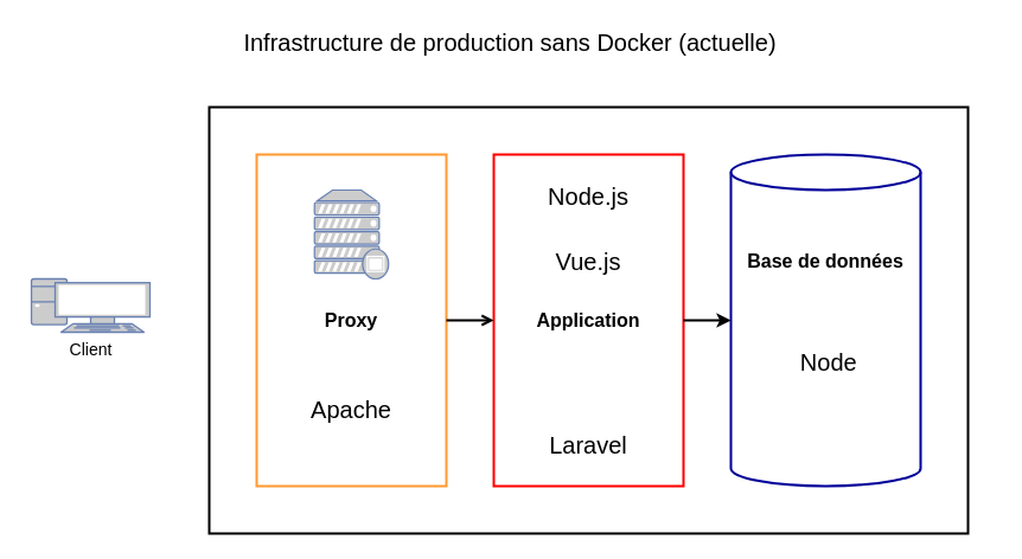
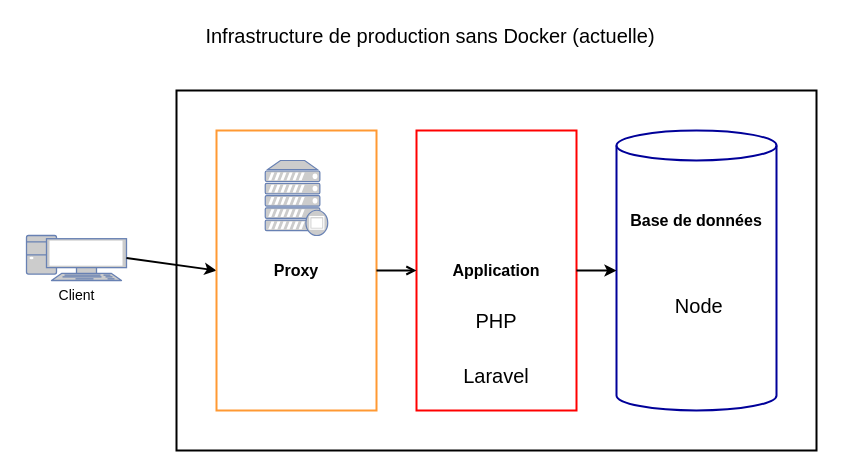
  <mxCell id="0" />
  <mxCell id="1" parent="0" />
  <mxCell id="2" value="Infrastructure de production sans Docker (actuelle)" style="text;html=1;strokeColor=none;fillColor=none;align=center;verticalAlign=middle;whiteSpace=wrap;rounded=0;fontSize=20;fontStyle=0" parent="1" vertex="1"><mxGeometry x="20" width="820" height="30" as="geometry" y="20" /></mxCell>
  <mxCell id="3" value="" style="rounded=0;whiteSpace=wrap;html=1;fillColor=none;strokeWidth=2;" parent="1" vertex="1"><mxGeometry x="176" y="90" width="640" height="360" as="geometry" /></mxCell>
  <mxCell id="4" value="Application" style="rounded=0;whiteSpace=wrap;html=1;strokeWidth=2;fillColor=none;fontSize=16;strokeColor=#FF0000;fontStyle=1" parent="1" vertex="1"><mxGeometry x="416" y="130" width="160" height="280" as="geometry" /></mxCell>
  <mxCell id="5" value="" style="shape=cylinder3;whiteSpace=wrap;html=1;boundedLbl=1;backgroundOutline=1;size=15;strokeWidth=2;fillColor=none;fontSize=14;strokeColor=#000099;" parent="1" vertex="1"><mxGeometry x="616" y="130" width="160" height="280" as="geometry" /></mxCell>
  <mxCell id="6" value="Base de données" style="text;html=1;strokeColor=none;fillColor=none;align=center;verticalAlign=middle;whiteSpace=wrap;rounded=0;fontSize=16;fontStyle=1" parent="1" vertex="1"><mxGeometry x="616" y="205" width="160" height="30" as="geometry" /></mxCell>
  <mxCell id="7" value="Client" style="fontColor=#000000;verticalAlign=top;verticalLabelPosition=bottom;labelPosition=center;align=center;html=1;outlineConnect=0;fillColor=#CCCCCC;strokeColor=#6881B3;gradientColor=none;gradientDirection=north;strokeWidth=2;shape=mxgraph.networks.pc;fontSize=14;" parent="1" vertex="1"><mxGeometry x="26" y="235" width="100" height="45" as="geometry" /></mxCell>
+ <mxCell id="8" value="" style="endArrow=classic;html=1;rounded=0;exitX=1;exitY=0.5;exitDx=0;exitDy=0;exitPerimeter=0;entryX=0;entryY=0.5;entryDx=0;entryDy=0;strokeWidth=2;" parent="1" source="7" target="9" edge="1"><mxGeometry width="50" height="50" relative="1" as="geometry"><mxPoint x="76" y="220" as="sourcePoint" /><mxPoint x="166" y="270" as="targetPoint" /></mxGeometry></mxCell>
  <mxCell id="9" value="Proxy" style="rounded=0;whiteSpace=wrap;html=1;strokeWidth=2;fillColor=none;fontSize=16;strokeColor=#FF9933;fontStyle=1" parent="1" vertex="1"><mxGeometry x="216" y="130" width="160" height="280" as="geometry" /></mxCell>
  <mxCell id="10" value="" style="endArrow=open;html=1;rounded=0;exitX=1;exitY=0.5;exitDx=0;exitDy=0;entryX=0;entryY=0.5;entryDx=0;entryDy=0;strokeWidth=2;" parent="1" source="9" target="4" edge="1"><mxGeometry width="50" height="50" relative="1" as="geometry"><mxPoint x="6" y="409" as="sourcePoint" /><mxPoint x="116" y="409" as="targetPoint" /></mxGeometry></mxCell>
  <mxCell id="11" value="" style="endArrow=classic;html=1;rounded=0;entryX=0;entryY=0.5;entryDx=0;entryDy=0;strokeWidth=2;entryPerimeter=0;exitX=1;exitY=0.5;exitDx=0;exitDy=0;" parent="1" source="4" target="5" edge="1"><mxGeometry width="50" height="50" relative="1" as="geometry"><mxPoint x="386" y="280" as="sourcePoint" /><mxPoint x="446" y="280" as="targetPoint" /></mxGeometry></mxCell>
  <mxCell id="12" value="" style="fontColor=#0066CC;verticalAlign=top;verticalLabelPosition=bottom;labelPosition=center;align=center;html=1;outlineConnect=0;fillColor=#CCCCCC;strokeColor=#6881B3;gradientColor=none;gradientDirection=north;strokeWidth=2;shape=mxgraph.networks.proxy_server;" parent="1" vertex="1"><mxGeometry x="264.75" y="160" width="62.5" height="75" as="geometry" /></mxCell>
- <mxCell id="13" value="Apache" style="text;html=1;strokeColor=none;fillColor=none;align=center;verticalAlign=middle;whiteSpace=wrap;rounded=0;fontSize=20;" vertex="1" parent="1"><mxGeometry x="216" y="330" width="160" height="30" as="geometry" /></mxCell>
- <mxCell id="14" value="Node.js" style="text;html=1;strokeColor=none;fillColor=none;align=center;verticalAlign=middle;whiteSpace=wrap;rounded=0;fontSize=20;" vertex="1" parent="1"><mxGeometry x="416" y="150" width="160" height="30" as="geometry" /></mxCell>
- <mxCell id="15" value="Vue.js" style="text;html=1;strokeColor=none;fillColor=none;align=center;verticalAlign=middle;whiteSpace=wrap;rounded=0;fontSize=20;" vertex="1" parent="1"><mxGeometry x="416" y="205" width="160" height="30" as="geometry" /></mxCell>
+ <mxCell id="16" value="PHP" style="text;html=1;strokeColor=none;fillColor=none;align=center;verticalAlign=middle;whiteSpace=wrap;rounded=0;fontSize=20;" vertex="1" parent="1"><mxGeometry x="416" y="305" width="160" height="30" as="geometry" /></mxCell>
  <mxCell id="17" value="Laravel" style="text;html=1;strokeColor=none;fillColor=none;align=center;verticalAlign=middle;whiteSpace=wrap;rounded=0;fontSize=20;" vertex="1" parent="1"><mxGeometry x="416" y="360" width="160" height="30" as="geometry" /></mxCell>
  <mxCell id="18" value="&amp;nbsp;Node" style="text;html=1;strokeColor=none;fillColor=none;align=center;verticalAlign=middle;whiteSpace=wrap;rounded=0;fontSize=20;" vertex="1" parent="1"><mxGeometry x="616" y="290" width="160" height="30" as="geometry" /></mxCell>
